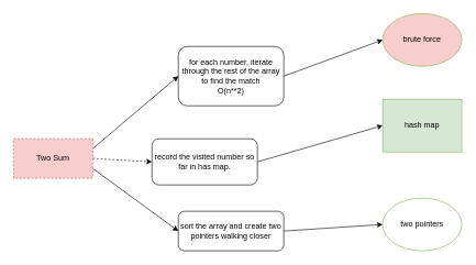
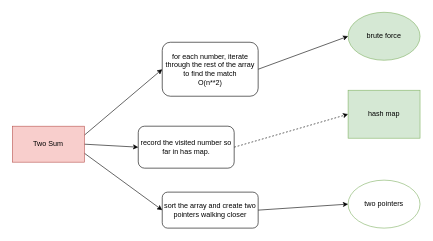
  <mxCell id="0" />
  <mxCell id="1" parent="0" />
  <mxCell id="2" style="edgeStyle=none;rounded=0;orthogonalLoop=1;jettySize=auto;html=1;entryX=0;entryY=0.5;entryDx=0;entryDy=0;exitX=1;exitY=0.25;exitDx=0;exitDy=0;" edge="1" parent="1" source="5" target="8"><mxGeometry relative="1" as="geometry" /></mxCell>
- <mxCell id="3" style="edgeStyle=none;rounded=0;orthogonalLoop=1;jettySize=auto;html=1;entryX=0;entryY=0.5;entryDx=0;entryDy=0;exitX=1;exitY=0.5;exitDx=0;exitDy=0;dashed=1;" edge="1" parent="1" source="5" target="10"><mxGeometry relative="1" as="geometry" /></mxCell>
+ <mxCell id="3" style="edgeStyle=none;rounded=0;orthogonalLoop=1;jettySize=auto;html=1;entryX=0;entryY=0.5;entryDx=0;entryDy=0;exitX=1;exitY=0.5;exitDx=0;exitDy=0;" edge="1" parent="1" source="5" target="10"><mxGeometry relative="1" as="geometry" /></mxCell>
  <mxCell id="4" style="edgeStyle=none;rounded=0;orthogonalLoop=1;jettySize=auto;html=1;entryX=0;entryY=0.5;entryDx=0;entryDy=0;exitX=1;exitY=0.75;exitDx=0;exitDy=0;" edge="1" parent="1" source="5" target="14"><mxGeometry relative="1" as="geometry" /></mxCell>
- <mxCell id="5" value="Two Sum" style="rounded=0;whiteSpace=wrap;html=1;fillColor=#f8cecc;strokeColor=#b85450;dashed=1;" vertex="1" parent="1"><mxGeometry x="20" y="210" width="120" height="60" as="geometry" /></mxCell>
- <mxCell id="6" value="brute force" style="ellipse;whiteSpace=wrap;html=1;fillColor=#f8cecc;strokeColor=#82b366;" vertex="1" parent="1"><mxGeometry x="580" y="20" width="120" height="80" as="geometry" /></mxCell>
+ <mxCell id="5" value="Two Sum" style="rounded=0;whiteSpace=wrap;html=1;fillColor=#f8cecc;strokeColor=#b85450;" vertex="1" parent="1"><mxGeometry x="20" y="210" width="120" height="60" as="geometry" /></mxCell>
+ <mxCell id="6" value="brute force" style="ellipse;whiteSpace=wrap;html=1;fillColor=#d5e8d4;strokeColor=#82b366;" vertex="1" parent="1"><mxGeometry x="580" y="20" width="120" height="80" as="geometry" /></mxCell>
  <mxCell id="7" style="edgeStyle=none;rounded=0;orthogonalLoop=1;jettySize=auto;html=1;entryX=0;entryY=0.5;entryDx=0;entryDy=0;exitX=1;exitY=0.5;exitDx=0;exitDy=0;" edge="1" parent="1" source="8" target="6"><mxGeometry relative="1" as="geometry" /></mxCell>
  <mxCell id="8" value="for each number, iterate through the rest of the array to find the match&lt;br&gt;O(n**2)" style="rounded=1;whiteSpace=wrap;html=1;" vertex="1" parent="1"><mxGeometry x="270" y="70" width="160" height="90" as="geometry" /></mxCell>
- <mxCell id="9" style="edgeStyle=none;rounded=0;orthogonalLoop=1;jettySize=auto;html=1;entryX=0;entryY=0.5;entryDx=0;entryDy=0;exitX=1;exitY=0.5;exitDx=0;exitDy=0;" edge="1" parent="1" source="10" target="11"><mxGeometry relative="1" as="geometry" /></mxCell>
+ <mxCell id="9" style="edgeStyle=none;rounded=0;orthogonalLoop=1;jettySize=auto;html=1;entryX=0;entryY=0.5;entryDx=0;entryDy=0;exitX=1;exitY=0.5;exitDx=0;exitDy=0;dashed=1;" edge="1" parent="1" source="10" target="11"><mxGeometry relative="1" as="geometry" /></mxCell>
  <mxCell id="10" value="record the visited number so far in has map." style="rounded=1;whiteSpace=wrap;html=1;" vertex="1" parent="1"><mxGeometry x="230" y="210" width="160" height="70" as="geometry" /></mxCell>
  <mxCell id="11" value="hash map" style="whiteSpace=wrap;html=1;fillColor=#d5e8d4;strokeColor=#82b366;rounded=0;" vertex="1" parent="1"><mxGeometry x="580" y="150" width="120" height="80" as="geometry" /></mxCell>
  <mxCell id="12" value="two pointers" style="ellipse;whiteSpace=wrap;html=1;fillColor=#ffffff;strokeColor=#82b366;" vertex="1" parent="1"><mxGeometry x="580" y="300" width="120" height="80" as="geometry" /></mxCell>
  <mxCell id="13" style="edgeStyle=none;rounded=0;orthogonalLoop=1;jettySize=auto;html=1;entryX=0;entryY=0.5;entryDx=0;entryDy=0;exitX=1;exitY=0.5;exitDx=0;exitDy=0;" edge="1" parent="1" source="14" target="12"><mxGeometry relative="1" as="geometry" /></mxCell>
  <mxCell id="14" value="sort the array and create two pointers walking closer" style="rounded=1;whiteSpace=wrap;html=1;" vertex="1" parent="1"><mxGeometry x="270" y="320" width="160" height="60" as="geometry" /></mxCell>
